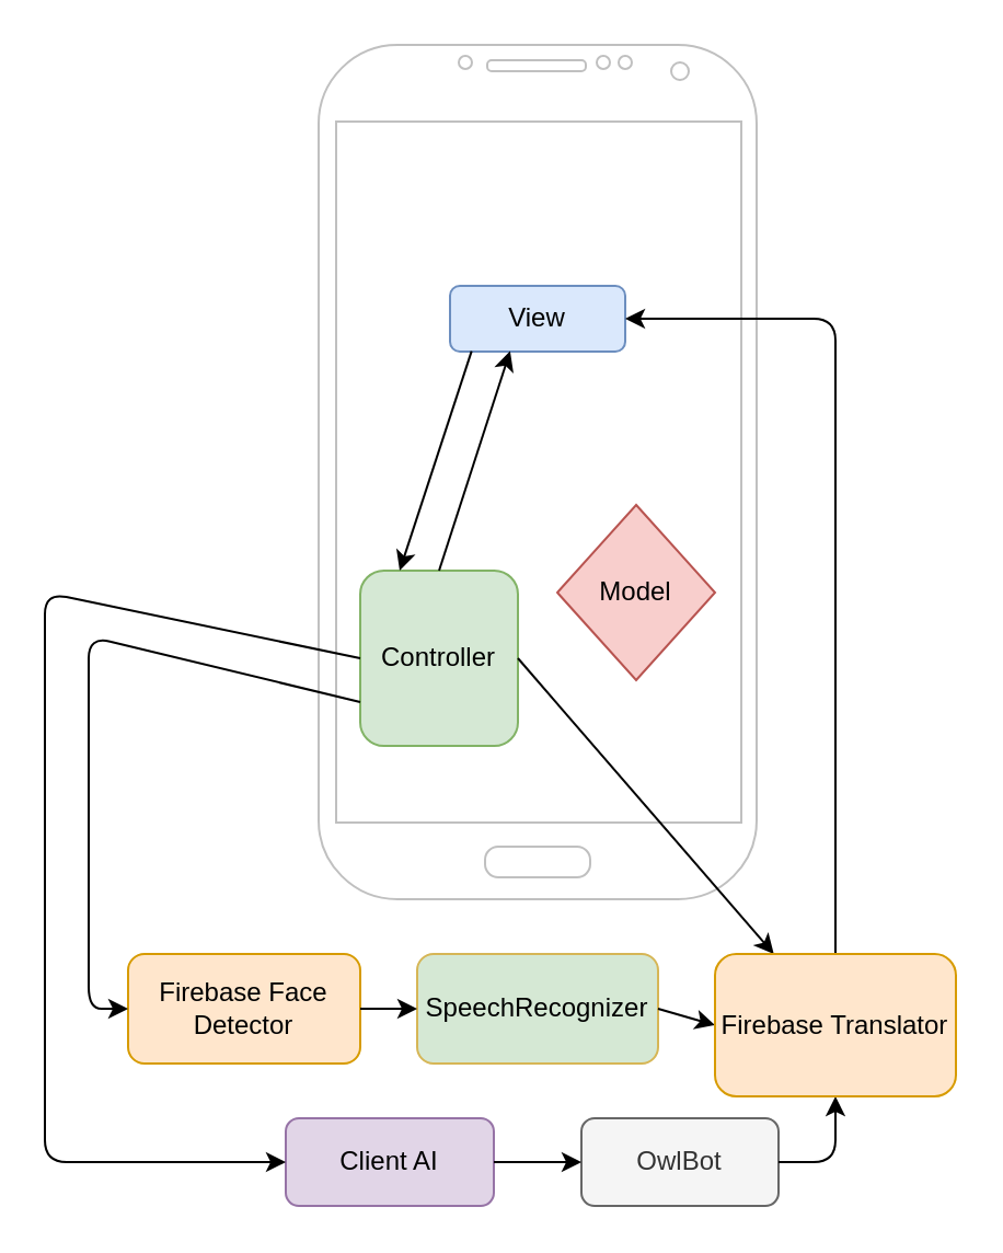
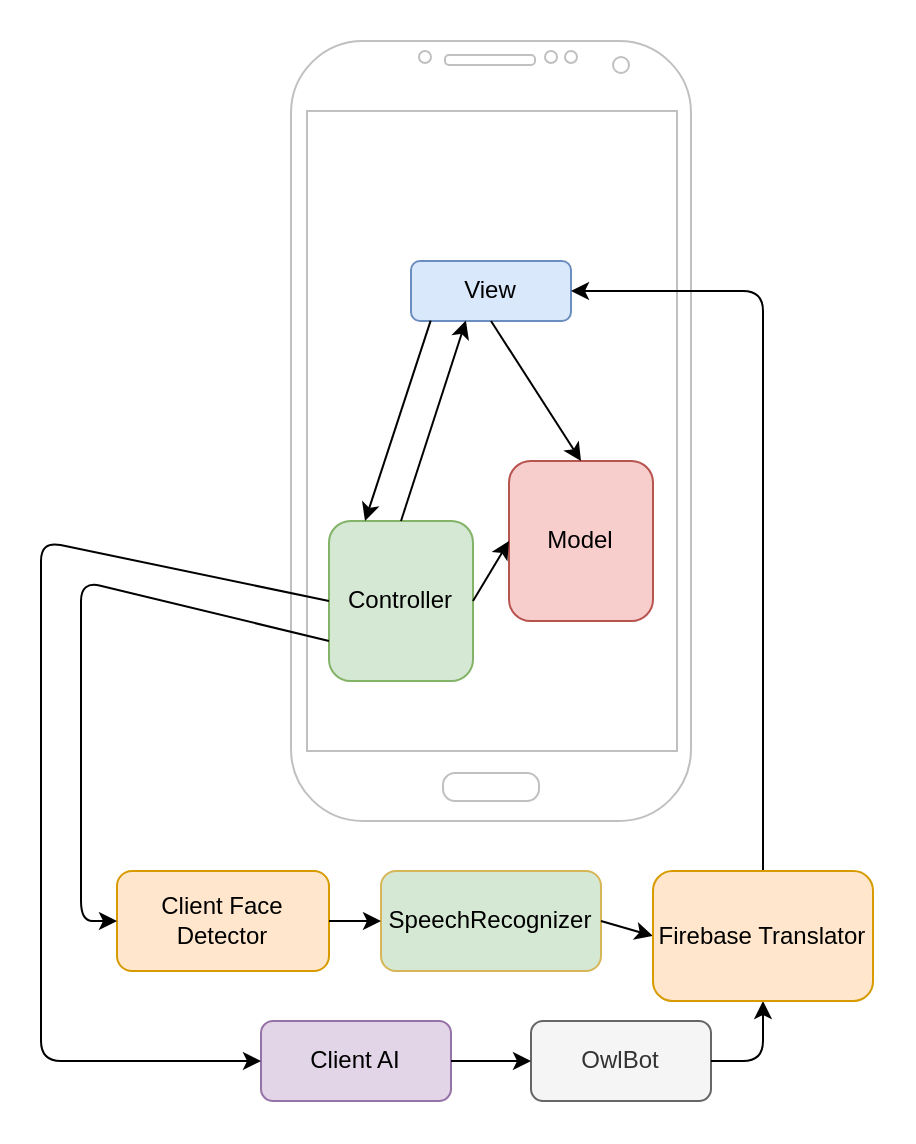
  <mxCell id="0" />
  <mxCell id="1" parent="0" />
  <mxCell id="2" value="" style="verticalLabelPosition=bottom;verticalAlign=top;html=1;shadow=0;dashed=0;strokeWidth=1;shape=mxgraph.android.phone2;strokeColor=#c0c0c0;" vertex="1" parent="1"><mxGeometry x="145" y="20" width="200" height="390" as="geometry" /></mxCell>
  <mxCell id="3" value="View" style="rounded=1;whiteSpace=wrap;html=1;fillColor=#dae8fc;strokeColor=#6c8ebf;" vertex="1" parent="1"><mxGeometry x="205" y="130" width="80" height="30" as="geometry" /></mxCell>
- <mxCell id="4" value="Model" style="rhombus;whiteSpace=wrap;html=1;fillColor=#f8cecc;strokeColor=#b85450;" vertex="1" parent="1"><mxGeometry x="254" y="230" width="72" height="80" as="geometry" /></mxCell>
+ <mxCell id="4" value="Model" style="rounded=1;whiteSpace=wrap;html=1;fillColor=#f8cecc;strokeColor=#b85450;" vertex="1" parent="1"><mxGeometry x="254" y="230" width="72" height="80" as="geometry" /></mxCell>
  <mxCell id="5" value="Controller" style="rounded=1;whiteSpace=wrap;html=1;fillColor=#d5e8d4;strokeColor=#82b366;" vertex="1" parent="1"><mxGeometry x="164" y="260" width="72" height="80" as="geometry" /></mxCell>
- <mxCell id="7" value="" style="endArrow=classic;html=1;exitX=1;exitY=0.5;exitDx=0;exitDy=0;" edge="1" parent="1" source="5" target="21"><mxGeometry width="50" height="50" relative="1" as="geometry"><mxPoint x="220" y="330" as="sourcePoint" /><mxPoint x="270" y="280" as="targetPoint" /></mxGeometry></mxCell>
+ <mxCell id="6" value="" style="endArrow=classic;html=1;exitX=0.5;exitY=1;exitDx=0;exitDy=0;entryX=0.5;entryY=0;entryDx=0;entryDy=0;" edge="1" parent="1" source="3" target="4"><mxGeometry width="50" height="50" relative="1" as="geometry"><mxPoint x="310" y="200" as="sourcePoint" /><mxPoint x="360" y="150" as="targetPoint" /></mxGeometry></mxCell>
+ <mxCell id="7" value="" style="endArrow=classic;html=1;exitX=1;exitY=0.5;exitDx=0;exitDy=0;entryX=0;entryY=0.5;entryDx=0;entryDy=0;" edge="1" parent="1" source="5" target="4"><mxGeometry width="50" height="50" relative="1" as="geometry"><mxPoint x="220" y="330" as="sourcePoint" /><mxPoint x="270" y="280" as="targetPoint" /></mxGeometry></mxCell>
  <mxCell id="8" value="" style="endArrow=classic;html=1;entryX=0.343;entryY=0.993;entryDx=0;entryDy=0;exitX=0.5;exitY=0;exitDx=0;exitDy=0;entryPerimeter=0;" edge="1" parent="1" source="5" target="3"><mxGeometry width="50" height="50" relative="1" as="geometry"><mxPoint x="200" y="330" as="sourcePoint" /><mxPoint x="250" y="280" as="targetPoint" /></mxGeometry></mxCell>
  <mxCell id="9" value="" style="endArrow=classic;html=1;exitX=0.123;exitY=0.993;exitDx=0;exitDy=0;entryX=0.25;entryY=0;entryDx=0;entryDy=0;exitPerimeter=0;" edge="1" parent="1" source="3" target="5"><mxGeometry width="50" height="50" relative="1" as="geometry"><mxPoint x="30" y="240" as="sourcePoint" /><mxPoint x="80" y="190" as="targetPoint" /></mxGeometry></mxCell>
  <mxCell id="10" value="SpeechRecognizer" style="rounded=1;whiteSpace=wrap;html=1;fillColor=#d5e8d4;strokeColor=#d6b656;" vertex="1" parent="1"><mxGeometry x="190" y="435" width="110" height="50" as="geometry" /></mxCell>
- <mxCell id="11" value="Firebase Face Detector" style="rounded=1;whiteSpace=wrap;html=1;fillColor=#ffe6cc;strokeColor=#d79b00;" vertex="1" parent="1"><mxGeometry x="58" y="435" width="106" height="50" as="geometry" /></mxCell>
+ <mxCell id="11" value="Client Face Detector" style="rounded=1;whiteSpace=wrap;html=1;fillColor=#ffe6cc;strokeColor=#d79b00;" vertex="1" parent="1"><mxGeometry x="58" y="435" width="106" height="50" as="geometry" /></mxCell>
  <mxCell id="12" value="Client AI" style="rounded=1;whiteSpace=wrap;html=1;fillColor=#e1d5e7;strokeColor=#9673a6;" vertex="1" parent="1"><mxGeometry x="130" y="510" width="95" height="40" as="geometry" /></mxCell>
  <mxCell id="13" value="OwlBot" style="rounded=1;whiteSpace=wrap;html=1;fillColor=#f5f5f5;strokeColor=#666666;fontColor=#333333;" vertex="1" parent="1"><mxGeometry x="265" y="510" width="90" height="40" as="geometry" /></mxCell>
  <mxCell id="14" value="" style="endArrow=classic;html=1;entryX=0;entryY=0.5;entryDx=0;entryDy=0;exitX=1;exitY=0.5;exitDx=0;exitDy=0;" edge="1" parent="1" source="11" target="10"><mxGeometry width="50" height="50" relative="1" as="geometry"><mxPoint x="140" y="510" as="sourcePoint" /><mxPoint x="190" y="460" as="targetPoint" /></mxGeometry></mxCell>
  <mxCell id="15" value="" style="endArrow=classic;html=1;entryX=0;entryY=0.5;entryDx=0;entryDy=0;exitX=1;exitY=0.5;exitDx=0;exitDy=0;" edge="1" parent="1" source="10" target="21"><mxGeometry width="50" height="50" relative="1" as="geometry"><mxPoint x="260" y="450" as="sourcePoint" /><mxPoint x="326" y="457.5" as="targetPoint" /></mxGeometry></mxCell>
  <mxCell id="16" value="" style="endArrow=classic;html=1;exitX=0;exitY=0.75;exitDx=0;exitDy=0;entryX=0;entryY=0.5;entryDx=0;entryDy=0;" edge="1" parent="1" source="5" target="11"><mxGeometry width="50" height="50" relative="1" as="geometry"><mxPoint x="70" y="280" as="sourcePoint" /><mxPoint x="0" y="480" as="targetPoint" /><Array as="points"><mxPoint x="40" y="290" /><mxPoint x="40" y="460" /></Array></mxGeometry></mxCell>
  <mxCell id="17" value="" style="endArrow=classic;html=1;exitX=0;exitY=0.5;exitDx=0;exitDy=0;entryX=0;entryY=0.5;entryDx=0;entryDy=0;" edge="1" parent="1" source="5" target="12"><mxGeometry width="50" height="50" relative="1" as="geometry"><mxPoint x="20" y="250" as="sourcePoint" /><mxPoint x="-40" y="238" as="targetPoint" /><Array as="points"><mxPoint x="20" y="270" /><mxPoint x="20" y="530" /></Array></mxGeometry></mxCell>
  <mxCell id="18" value="" style="endArrow=classic;html=1;exitX=1;exitY=0.5;exitDx=0;exitDy=0;entryX=0;entryY=0.5;entryDx=0;entryDy=0;" edge="1" parent="1" source="12" target="13"><mxGeometry width="50" height="50" relative="1" as="geometry"><mxPoint x="190" y="610" as="sourcePoint" /><mxPoint x="240" y="560" as="targetPoint" /></mxGeometry></mxCell>
  <mxCell id="19" value="" style="endArrow=classic;html=1;exitX=1;exitY=0.5;exitDx=0;exitDy=0;entryX=0.5;entryY=1;entryDx=0;entryDy=0;" edge="1" parent="1" source="13" target="21"><mxGeometry width="50" height="50" relative="1" as="geometry"><mxPoint x="390" y="590" as="sourcePoint" /><mxPoint x="378" y="480" as="targetPoint" /><Array as="points"><mxPoint x="381" y="530" /></Array></mxGeometry></mxCell>
  <mxCell id="20" value="" style="endArrow=classic;html=1;exitX=0.5;exitY=0;exitDx=0;exitDy=0;entryX=1;entryY=0.5;entryDx=0;entryDy=0;" edge="1" parent="1" source="21" target="3"><mxGeometry width="50" height="50" relative="1" as="geometry"><mxPoint x="378" y="435" as="sourcePoint" /><mxPoint x="400" y="140" as="targetPoint" /><Array as="points"><mxPoint x="381" y="145" /></Array></mxGeometry></mxCell>
  <mxCell id="21" value="Firebase Translator" style="rounded=1;whiteSpace=wrap;html=1;fillColor=#ffe6cc;strokeColor=#d79b00;" vertex="1" parent="1"><mxGeometry x="326" y="435" width="110" height="65" as="geometry" /></mxCell>
